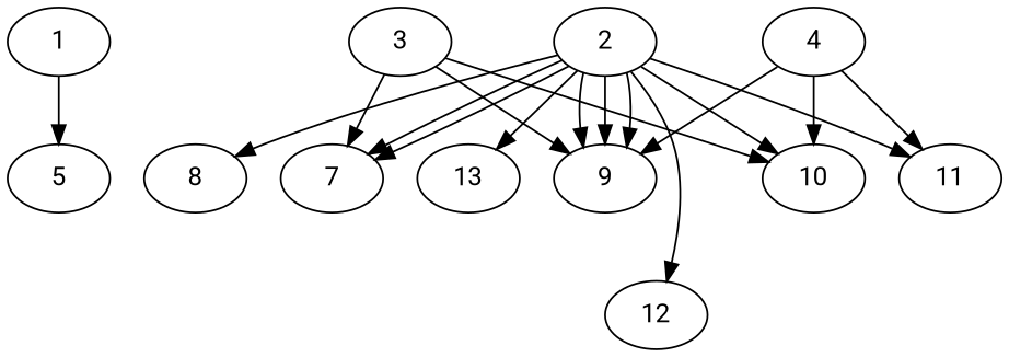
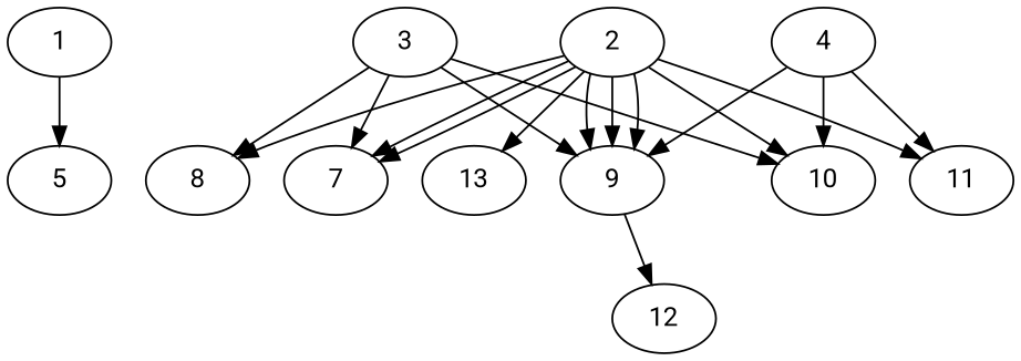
  digraph {
    fontname=Roboto
    node [Weight=20 fontname=Roboto]
    edge [Weight=6 fontname=Roboto]
    1 [Weight=70]
    5
    2 [Weight=90]
    7 [Weight=80]
    8 [Weight=50]
    9
    10
    11
    12
    13
    3 [Weight=100]
    4 [Weight=40]
    1 -> 5 [Weight=7]
    2 -> 7 [Weight=5]
    2 -> 7
    2 -> 8 [Weight=3]
    2 -> 9 [Weight=10]
    2 -> 9
    2 -> 9
    2 -> 10 [Weight=4]
    2 -> 11
-   2 -> 12
+   9 -> 12
    2 -> 13
    3 -> 7
+   3 -> 8
    3 -> 9
    3 -> 10 [Weight=4]
    4 -> 9
    4 -> 10
    4 -> 11
  }
